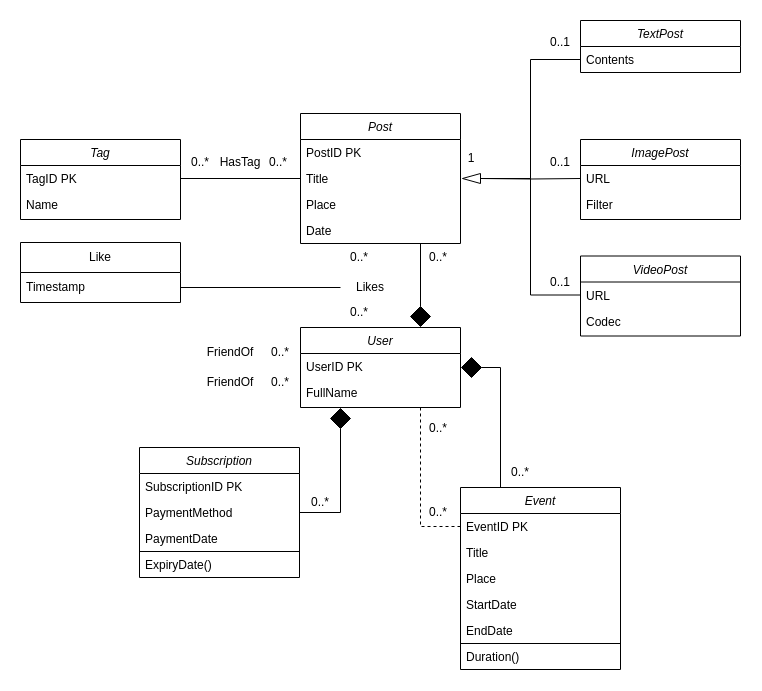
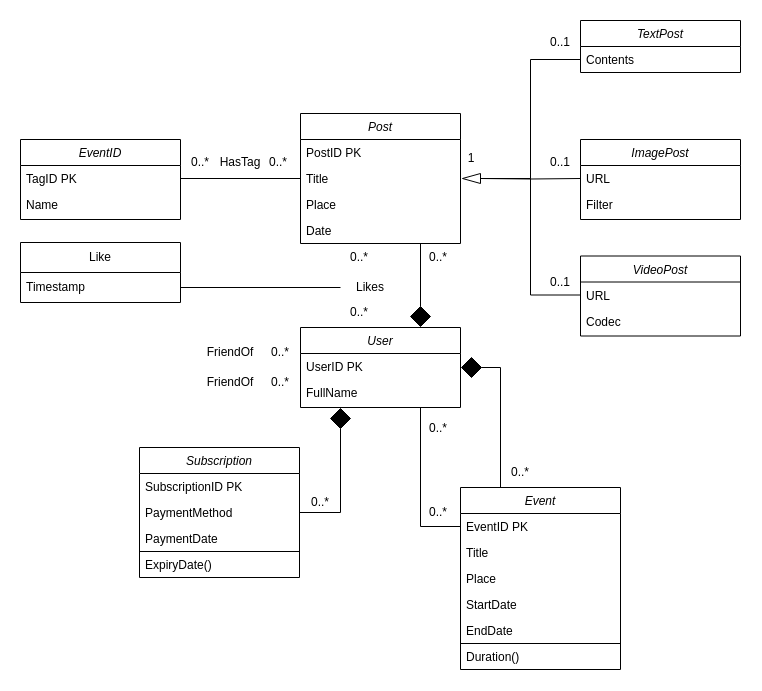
  <mxCell id="0" />
  <mxCell id="1" parent="0" />
  <mxCell id="2" value="User" style="swimlane;fontStyle=2;align=center;verticalAlign=top;childLayout=stackLayout;horizontal=1;startSize=26;horizontalStack=0;resizeParent=1;resizeLast=0;collapsible=1;marginBottom=0;rounded=0;shadow=0;strokeWidth=1;" parent="1" vertex="1"><mxGeometry x="300" y="327" width="160" height="80" as="geometry"><mxRectangle x="230" y="140" width="160" height="26" as="alternateBounds" /></mxGeometry></mxCell>
  <mxCell id="3" value="UserID PK" style="text;align=left;verticalAlign=top;spacingLeft=4;spacingRight=4;overflow=hidden;rotatable=0;points=[[0,0.5],[1,0.5]];portConstraint=eastwest;" parent="2" vertex="1"><mxGeometry y="26" width="160" height="26" as="geometry" /></mxCell>
  <mxCell id="4" value="FullName" style="text;align=left;verticalAlign=top;spacingLeft=4;spacingRight=4;overflow=hidden;rotatable=0;points=[[0,0.5],[1,0.5]];portConstraint=eastwest;rounded=0;shadow=0;html=0;" parent="2" vertex="1"><mxGeometry y="52" width="160" height="26" as="geometry" /></mxCell>
  <mxCell id="5" value="Post" style="swimlane;fontStyle=2;align=center;verticalAlign=top;childLayout=stackLayout;horizontal=1;startSize=26;horizontalStack=0;resizeParent=1;resizeLast=0;collapsible=1;marginBottom=0;rounded=0;shadow=0;strokeWidth=1;" parent="1" vertex="1"><mxGeometry x="300" y="113" width="160" height="130" as="geometry"><mxRectangle x="230" y="140" width="160" height="26" as="alternateBounds" /></mxGeometry></mxCell>
  <mxCell id="6" value="PostID PK" style="text;align=left;verticalAlign=top;spacingLeft=4;spacingRight=4;overflow=hidden;rotatable=0;points=[[0,0.5],[1,0.5]];portConstraint=eastwest;" parent="5" vertex="1"><mxGeometry y="26" width="160" height="26" as="geometry" /></mxCell>
  <mxCell id="7" value="Title" style="text;align=left;verticalAlign=top;spacingLeft=4;spacingRight=4;overflow=hidden;rotatable=0;points=[[0,0.5],[1,0.5]];portConstraint=eastwest;rounded=0;shadow=0;html=0;" parent="5" vertex="1"><mxGeometry y="52" width="160" height="26" as="geometry" /></mxCell>
  <mxCell id="8" value="Place" style="text;align=left;verticalAlign=top;spacingLeft=4;spacingRight=4;overflow=hidden;rotatable=0;points=[[0,0.5],[1,0.5]];portConstraint=eastwest;rounded=0;shadow=0;html=0;" parent="5" vertex="1"><mxGeometry y="78" width="160" height="26" as="geometry" /></mxCell>
  <mxCell id="9" value="Date" style="text;align=left;verticalAlign=top;spacingLeft=4;spacingRight=4;overflow=hidden;rotatable=0;points=[[0,0.5],[1,0.5]];portConstraint=eastwest;rounded=0;shadow=0;html=0;" parent="5" vertex="1"><mxGeometry y="104" width="160" height="26" as="geometry" /></mxCell>
- <mxCell id="10" value="Tag" style="swimlane;fontStyle=2;align=center;verticalAlign=top;childLayout=stackLayout;horizontal=1;startSize=26;horizontalStack=0;resizeParent=1;resizeLast=0;collapsible=1;marginBottom=0;rounded=0;shadow=0;strokeWidth=1;" parent="1" vertex="1"><mxGeometry x="20" y="139" width="160" height="80" as="geometry"><mxRectangle x="230" y="140" width="160" height="26" as="alternateBounds" /></mxGeometry></mxCell>
+ <mxCell id="10" value="EventID" style="swimlane;fontStyle=2;align=center;verticalAlign=top;childLayout=stackLayout;horizontal=1;startSize=26;horizontalStack=0;resizeParent=1;resizeLast=0;collapsible=1;marginBottom=0;rounded=0;shadow=0;strokeWidth=1;" parent="1" vertex="1"><mxGeometry x="20" y="139" width="160" height="80" as="geometry"><mxRectangle x="230" y="140" width="160" height="26" as="alternateBounds" /></mxGeometry></mxCell>
  <mxCell id="11" value="TagID PK" style="text;align=left;verticalAlign=top;spacingLeft=4;spacingRight=4;overflow=hidden;rotatable=0;points=[[0,0.5],[1,0.5]];portConstraint=eastwest;" parent="10" vertex="1"><mxGeometry y="26" width="160" height="26" as="geometry" /></mxCell>
  <mxCell id="12" value="Name" style="text;align=left;verticalAlign=top;spacingLeft=4;spacingRight=4;overflow=hidden;rotatable=0;points=[[0,0.5],[1,0.5]];portConstraint=eastwest;rounded=0;shadow=0;html=0;" parent="10" vertex="1"><mxGeometry y="52" width="160" height="26" as="geometry" /></mxCell>
  <mxCell id="13" value="TextPost" style="swimlane;fontStyle=2;align=center;verticalAlign=top;childLayout=stackLayout;horizontal=1;startSize=26;horizontalStack=0;resizeParent=1;resizeLast=0;collapsible=1;marginBottom=0;rounded=0;shadow=0;strokeWidth=1;" parent="1" vertex="1"><mxGeometry x="580" y="20" width="160" height="52" as="geometry"><mxRectangle x="230" y="140" width="160" height="26" as="alternateBounds" /></mxGeometry></mxCell>
  <mxCell id="14" value="Contents" style="text;align=left;verticalAlign=top;spacingLeft=4;spacingRight=4;overflow=hidden;rotatable=0;points=[[0,0.5],[1,0.5]];portConstraint=eastwest;rounded=0;shadow=0;html=0;" parent="13" vertex="1"><mxGeometry y="26" width="160" height="26" as="geometry" /></mxCell>
  <mxCell id="15" value="VideoPost" style="swimlane;fontStyle=2;align=center;verticalAlign=top;childLayout=stackLayout;horizontal=1;startSize=26;horizontalStack=0;resizeParent=1;resizeLast=0;collapsible=1;marginBottom=0;rounded=0;shadow=0;strokeWidth=1;" parent="1" vertex="1"><mxGeometry x="580" y="255.5" width="160" height="80" as="geometry"><mxRectangle x="230" y="140" width="160" height="26" as="alternateBounds" /></mxGeometry></mxCell>
  <mxCell id="16" value="URL" style="text;align=left;verticalAlign=top;spacingLeft=4;spacingRight=4;overflow=hidden;rotatable=0;points=[[0,0.5],[1,0.5]];portConstraint=eastwest;" parent="15" vertex="1"><mxGeometry y="26" width="160" height="26" as="geometry" /></mxCell>
  <mxCell id="17" value="Codec" style="text;align=left;verticalAlign=top;spacingLeft=4;spacingRight=4;overflow=hidden;rotatable=0;points=[[0,0.5],[1,0.5]];portConstraint=eastwest;rounded=0;shadow=0;html=0;" parent="15" vertex="1"><mxGeometry y="52" width="160" height="26" as="geometry" /></mxCell>
  <mxCell id="18" value="ImagePost" style="swimlane;fontStyle=2;align=center;verticalAlign=top;childLayout=stackLayout;horizontal=1;startSize=26;horizontalStack=0;resizeParent=1;resizeLast=0;collapsible=1;marginBottom=0;rounded=0;shadow=0;strokeWidth=1;" parent="1" vertex="1"><mxGeometry x="580" y="139" width="160" height="80" as="geometry"><mxRectangle x="230" y="140" width="160" height="26" as="alternateBounds" /></mxGeometry></mxCell>
  <mxCell id="19" value="URL" style="text;align=left;verticalAlign=top;spacingLeft=4;spacingRight=4;overflow=hidden;rotatable=0;points=[[0,0.5],[1,0.5]];portConstraint=eastwest;" parent="18" vertex="1"><mxGeometry y="26" width="160" height="26" as="geometry" /></mxCell>
  <mxCell id="20" value="Filter" style="text;align=left;verticalAlign=top;spacingLeft=4;spacingRight=4;overflow=hidden;rotatable=0;points=[[0,0.5],[1,0.5]];portConstraint=eastwest;rounded=0;shadow=0;html=0;" parent="18" vertex="1"><mxGeometry y="52" width="160" height="26" as="geometry" /></mxCell>
  <mxCell id="21" value="" style="endArrow=none;html=1;rounded=0;exitX=1;exitY=0.5;exitDx=0;exitDy=0;edgeStyle=orthogonalEdgeStyle;entryX=0;entryY=0.5;entryDx=0;entryDy=0;" parent="1" target="19" edge="1"><mxGeometry width="50" height="50" relative="1" as="geometry"><mxPoint x="480" y="178" as="sourcePoint" /><mxPoint x="554" y="178" as="targetPoint" /></mxGeometry></mxCell>
  <mxCell id="22" value="1" style="text;html=1;align=center;verticalAlign=middle;whiteSpace=wrap;rounded=0;" parent="1" vertex="1"><mxGeometry x="441" y="143" width="60" height="30" as="geometry" /></mxCell>
  <mxCell id="23" value="0..1" style="text;html=1;align=center;verticalAlign=middle;whiteSpace=wrap;rounded=0;" parent="1" vertex="1"><mxGeometry x="530" y="27" width="60" height="30" as="geometry" /></mxCell>
  <mxCell id="24" value="0..1" style="text;html=1;align=center;verticalAlign=middle;whiteSpace=wrap;rounded=0;" parent="1" vertex="1"><mxGeometry x="530" y="147" width="60" height="30" as="geometry" /></mxCell>
  <mxCell id="25" value="0..1" style="text;html=1;align=center;verticalAlign=middle;whiteSpace=wrap;rounded=0;" parent="1" vertex="1"><mxGeometry x="530" y="267" width="60" height="30" as="geometry" /></mxCell>
  <mxCell id="26" value="" style="endArrow=none;html=1;rounded=0;entryX=0;entryY=0.5;entryDx=0;entryDy=0;exitX=1;exitY=0.5;exitDx=0;exitDy=0;" parent="1" source="11" target="7" edge="1"><mxGeometry width="50" height="50" relative="1" as="geometry"><mxPoint x="380" y="237" as="sourcePoint" /><mxPoint x="430" y="187" as="targetPoint" /></mxGeometry></mxCell>
  <mxCell id="27" value="HasTag" style="text;html=1;align=center;verticalAlign=middle;whiteSpace=wrap;rounded=0;" parent="1" vertex="1"><mxGeometry x="210" y="147" width="60" height="30" as="geometry" /></mxCell>
  <mxCell id="28" value="0..*" style="text;html=1;align=center;verticalAlign=middle;whiteSpace=wrap;rounded=0;" parent="1" vertex="1"><mxGeometry x="248" y="147" width="60" height="30" as="geometry" /></mxCell>
  <mxCell id="29" value="0..*" style="text;html=1;align=center;verticalAlign=middle;whiteSpace=wrap;rounded=0;" parent="1" vertex="1"><mxGeometry x="170" y="147" width="60" height="30" as="geometry" /></mxCell>
  <mxCell id="30" value="" style="endArrow=none;html=1;rounded=0;entryX=0.75;entryY=1;entryDx=0;entryDy=0;exitX=0.5;exitY=0;exitDx=0;exitDy=0;" parent="1" source="68" target="5" edge="1"><mxGeometry width="50" height="50" relative="1" as="geometry"><mxPoint x="410" y="307" as="sourcePoint" /><mxPoint x="400" y="267" as="targetPoint" /></mxGeometry></mxCell>
  <mxCell id="31" value="" style="triangle;whiteSpace=wrap;html=1;direction=west;" parent="1" vertex="1"><mxGeometry x="462" y="173" width="18" height="10" as="geometry" /></mxCell>
  <mxCell id="32" value="Like" style="swimlane;fontStyle=0;childLayout=stackLayout;horizontal=1;startSize=30;horizontalStack=0;resizeParent=1;resizeParentMax=0;resizeLast=0;collapsible=1;marginBottom=0;whiteSpace=wrap;html=1;" parent="1" vertex="1"><mxGeometry x="20" y="242" width="160" height="60" as="geometry" /></mxCell>
  <mxCell id="33" value="Timestamp" style="text;strokeColor=none;fillColor=none;align=left;verticalAlign=middle;spacingLeft=4;spacingRight=4;overflow=hidden;points=[[0,0.5],[1,0.5]];portConstraint=eastwest;rotatable=0;whiteSpace=wrap;html=1;" parent="32" vertex="1"><mxGeometry y="30" width="160" height="30" as="geometry" /></mxCell>
  <mxCell id="34" value="0..*" style="text;html=1;align=center;verticalAlign=middle;whiteSpace=wrap;rounded=0;" parent="1" vertex="1"><mxGeometry x="329" y="242" width="60" height="30" as="geometry" /></mxCell>
  <mxCell id="35" value="0..*" style="text;html=1;align=center;verticalAlign=middle;whiteSpace=wrap;rounded=0;" parent="1" vertex="1"><mxGeometry x="329" y="297" width="60" height="30" as="geometry" /></mxCell>
  <mxCell id="36" value="0..*" style="text;html=1;align=center;verticalAlign=middle;whiteSpace=wrap;rounded=0;" parent="1" vertex="1"><mxGeometry x="408" y="242" width="60" height="30" as="geometry" /></mxCell>
  <mxCell id="37" value="" style="endArrow=none;html=1;rounded=0;entryX=0;entryY=0.5;entryDx=0;entryDy=0;exitX=0;exitY=0.5;exitDx=0;exitDy=0;edgeStyle=orthogonalEdgeStyle;" parent="1" source="31" target="14" edge="1"><mxGeometry width="50" height="50" relative="1" as="geometry"><mxPoint x="480" y="247" as="sourcePoint" /><mxPoint x="530" y="197" as="targetPoint" /></mxGeometry></mxCell>
  <mxCell id="38" value="" style="endArrow=none;html=1;rounded=0;entryX=0;entryY=0.5;entryDx=0;entryDy=0;exitX=0;exitY=0.5;exitDx=0;exitDy=0;edgeStyle=orthogonalEdgeStyle;" parent="1" source="31" target="16" edge="1"><mxGeometry width="50" height="50" relative="1" as="geometry"><mxPoint x="490" y="257" as="sourcePoint" /><mxPoint x="540" y="207" as="targetPoint" /></mxGeometry></mxCell>
  <mxCell id="39" value="0..*" style="text;html=1;align=center;verticalAlign=middle;whiteSpace=wrap;rounded=0;" parent="1" vertex="1"><mxGeometry x="250" y="367" width="60" height="30" as="geometry" /></mxCell>
  <mxCell id="40" value="0..*" style="text;html=1;align=center;verticalAlign=middle;whiteSpace=wrap;rounded=0;" parent="1" vertex="1"><mxGeometry x="250" y="337" width="60" height="30" as="geometry" /></mxCell>
  <mxCell id="41" value="FriendOf" style="text;html=1;align=center;verticalAlign=middle;whiteSpace=wrap;rounded=0;" parent="1" vertex="1"><mxGeometry x="200" y="337" width="60" height="30" as="geometry" /></mxCell>
  <mxCell id="42" value="Likes" style="text;html=1;align=center;verticalAlign=middle;whiteSpace=wrap;rounded=0;" parent="1" vertex="1"><mxGeometry x="340" y="272" width="60" height="30" as="geometry" /></mxCell>
  <mxCell id="43" value="" style="endArrow=none;html=1;rounded=0;entryX=1;entryY=0.5;entryDx=0;entryDy=0;" parent="1" target="33" edge="1"><mxGeometry width="50" height="50" relative="1" as="geometry"><mxPoint x="340" y="287" as="sourcePoint" /><mxPoint x="440" y="247" as="targetPoint" /></mxGeometry></mxCell>
  <mxCell id="44" value="FriendOf" style="text;html=1;align=center;verticalAlign=middle;whiteSpace=wrap;rounded=0;" parent="1" vertex="1"><mxGeometry x="200" y="367" width="60" height="30" as="geometry" /></mxCell>
  <mxCell id="45" value="Subscription" style="swimlane;fontStyle=2;align=center;verticalAlign=top;childLayout=stackLayout;horizontal=1;startSize=26;horizontalStack=0;resizeParent=1;resizeLast=0;collapsible=1;marginBottom=0;rounded=0;shadow=0;strokeWidth=1;" parent="1" vertex="1"><mxGeometry x="139" y="447" width="160" height="130" as="geometry"><mxRectangle x="230" y="140" width="160" height="26" as="alternateBounds" /></mxGeometry></mxCell>
  <mxCell id="46" value="SubscriptionID PK" style="text;align=left;verticalAlign=top;spacingLeft=4;spacingRight=4;overflow=hidden;rotatable=0;points=[[0,0.5],[1,0.5]];portConstraint=eastwest;rounded=0;shadow=0;html=0;" parent="45" vertex="1"><mxGeometry y="26" width="160" height="26" as="geometry" /></mxCell>
  <mxCell id="47" value="PaymentMethod" style="text;align=left;verticalAlign=top;spacingLeft=4;spacingRight=4;overflow=hidden;rotatable=0;points=[[0,0.5],[1,0.5]];portConstraint=eastwest;" parent="45" vertex="1"><mxGeometry y="52" width="160" height="26" as="geometry" /></mxCell>
  <mxCell id="48" value="PaymentDate" style="text;align=left;verticalAlign=top;spacingLeft=4;spacingRight=4;overflow=hidden;rotatable=0;points=[[0,0.5],[1,0.5]];portConstraint=eastwest;rounded=0;shadow=0;html=0;" parent="45" vertex="1"><mxGeometry y="78" width="160" height="26" as="geometry" /></mxCell>
  <mxCell id="49" value="ExpiryDate()" style="text;align=left;verticalAlign=top;spacingLeft=4;spacingRight=4;overflow=hidden;rotatable=0;points=[[0,0.5],[1,0.5]];portConstraint=eastwest;rounded=0;shadow=0;html=0;" parent="45" vertex="1"><mxGeometry y="104" width="160" height="26" as="geometry" /></mxCell>
  <mxCell id="50" value="" style="endArrow=none;html=1;rounded=0;" parent="45" edge="1"><mxGeometry width="50" height="50" relative="1" as="geometry"><mxPoint y="104" as="sourcePoint" /><mxPoint x="160" y="104" as="targetPoint" /></mxGeometry></mxCell>
  <mxCell id="51" value="0..*" style="text;html=1;align=center;verticalAlign=middle;whiteSpace=wrap;rounded=0;" parent="1" vertex="1"><mxGeometry x="290" y="487" width="60" height="30" as="geometry" /></mxCell>
  <mxCell id="52" value="Event" style="swimlane;fontStyle=2;align=center;verticalAlign=top;childLayout=stackLayout;horizontal=1;startSize=26;horizontalStack=0;resizeParent=1;resizeLast=0;collapsible=1;marginBottom=0;rounded=0;shadow=0;strokeWidth=1;" parent="1" vertex="1"><mxGeometry x="460" y="487" width="160" height="182" as="geometry"><mxRectangle x="230" y="140" width="160" height="26" as="alternateBounds" /></mxGeometry></mxCell>
  <mxCell id="53" value="EventID PK" style="text;align=left;verticalAlign=top;spacingLeft=4;spacingRight=4;overflow=hidden;rotatable=0;points=[[0,0.5],[1,0.5]];portConstraint=eastwest;" parent="52" vertex="1"><mxGeometry y="26" width="160" height="26" as="geometry" /></mxCell>
  <mxCell id="54" value="Title" style="text;align=left;verticalAlign=top;spacingLeft=4;spacingRight=4;overflow=hidden;rotatable=0;points=[[0,0.5],[1,0.5]];portConstraint=eastwest;rounded=0;shadow=0;html=0;" parent="52" vertex="1"><mxGeometry y="52" width="160" height="26" as="geometry" /></mxCell>
  <mxCell id="55" value="Place" style="text;align=left;verticalAlign=top;spacingLeft=4;spacingRight=4;overflow=hidden;rotatable=0;points=[[0,0.5],[1,0.5]];portConstraint=eastwest;rounded=0;shadow=0;html=0;" parent="52" vertex="1"><mxGeometry y="78" width="160" height="26" as="geometry" /></mxCell>
  <mxCell id="56" value="StartDate" style="text;align=left;verticalAlign=top;spacingLeft=4;spacingRight=4;overflow=hidden;rotatable=0;points=[[0,0.5],[1,0.5]];portConstraint=eastwest;rounded=0;shadow=0;html=0;" parent="52" vertex="1"><mxGeometry y="104" width="160" height="26" as="geometry" /></mxCell>
  <mxCell id="57" value="EndDate" style="text;align=left;verticalAlign=top;spacingLeft=4;spacingRight=4;overflow=hidden;rotatable=0;points=[[0,0.5],[1,0.5]];portConstraint=eastwest;rounded=0;shadow=0;html=0;" parent="52" vertex="1"><mxGeometry y="130" width="160" height="26" as="geometry" /></mxCell>
  <mxCell id="58" value="" style="endArrow=none;html=1;rounded=0;" parent="52" edge="1"><mxGeometry width="50" height="50" relative="1" as="geometry"><mxPoint y="156" as="sourcePoint" /><mxPoint x="160" y="156" as="targetPoint" /></mxGeometry></mxCell>
  <mxCell id="59" value="Duration()" style="text;align=left;verticalAlign=top;spacingLeft=4;spacingRight=4;overflow=hidden;rotatable=0;points=[[0,0.5],[1,0.5]];portConstraint=eastwest;rounded=0;shadow=0;html=0;" parent="52" vertex="1"><mxGeometry y="156" width="160" height="26" as="geometry" /></mxCell>
- <mxCell id="60" value="" style="endArrow=none;html=1;rounded=0;entryX=0;entryY=0.5;entryDx=0;entryDy=0;exitX=0.75;exitY=1;exitDx=0;exitDy=0;edgeStyle=orthogonalEdgeStyle;dashed=1;" parent="1" source="2" target="53" edge="1"><mxGeometry width="50" height="50" relative="1" as="geometry"><mxPoint x="290" y="499" as="sourcePoint" /><mxPoint x="450" y="499" as="targetPoint" /></mxGeometry></mxCell>
+ <mxCell id="60" value="" style="endArrow=none;html=1;rounded=0;entryX=0;entryY=0.5;entryDx=0;entryDy=0;exitX=0.75;exitY=1;exitDx=0;exitDy=0;edgeStyle=orthogonalEdgeStyle;" parent="1" source="2" target="53" edge="1"><mxGeometry width="50" height="50" relative="1" as="geometry"><mxPoint x="290" y="499" as="sourcePoint" /><mxPoint x="450" y="499" as="targetPoint" /></mxGeometry></mxCell>
  <mxCell id="61" value="0..*" style="text;html=1;align=center;verticalAlign=middle;whiteSpace=wrap;rounded=0;" parent="1" vertex="1"><mxGeometry x="408" y="413" width="60" height="30" as="geometry" /></mxCell>
  <mxCell id="62" value="0..*" style="text;html=1;align=center;verticalAlign=middle;whiteSpace=wrap;rounded=0;" parent="1" vertex="1"><mxGeometry x="408" y="497" width="60" height="30" as="geometry" /></mxCell>
  <mxCell id="63" value="" style="endArrow=none;html=1;rounded=0;entryX=1;entryY=0.5;entryDx=0;entryDy=0;exitX=0.25;exitY=0;exitDx=0;exitDy=0;edgeStyle=orthogonalEdgeStyle;" parent="1" source="52" target="67" edge="1"><mxGeometry width="50" height="50" relative="1" as="geometry"><mxPoint x="530" y="457" as="sourcePoint" /><mxPoint x="580" y="407" as="targetPoint" /></mxGeometry></mxCell>
  <mxCell id="64" value="0..*" style="text;html=1;align=center;verticalAlign=middle;whiteSpace=wrap;rounded=0;" parent="1" vertex="1"><mxGeometry x="490" y="457" width="60" height="30" as="geometry" /></mxCell>
  <mxCell id="65" value="" style="endArrow=none;html=1;rounded=0;entryX=0.5;entryY=1;entryDx=0;entryDy=0;exitX=1;exitY=0.5;exitDx=0;exitDy=0;edgeStyle=orthogonalEdgeStyle;" parent="1" source="47" target="66" edge="1"><mxGeometry width="50" height="50" relative="1" as="geometry"><mxPoint x="370" y="477" as="sourcePoint" /><mxPoint x="420" y="427" as="targetPoint" /></mxGeometry></mxCell>
  <mxCell id="66" value="" style="rhombus;whiteSpace=wrap;html=1;fillColor=#000000;" parent="1" vertex="1"><mxGeometry x="330" y="408" width="20" height="20" as="geometry" /></mxCell>
  <mxCell id="67" value="" style="rhombus;whiteSpace=wrap;html=1;fillColor=#000000;" parent="1" vertex="1"><mxGeometry x="461" y="357" width="20" height="20" as="geometry" /></mxCell>
  <mxCell id="68" value="" style="rhombus;whiteSpace=wrap;html=1;fillColor=#000000;" vertex="1" parent="1"><mxGeometry x="410" y="306" width="20" height="20" as="geometry" /></mxCell>
